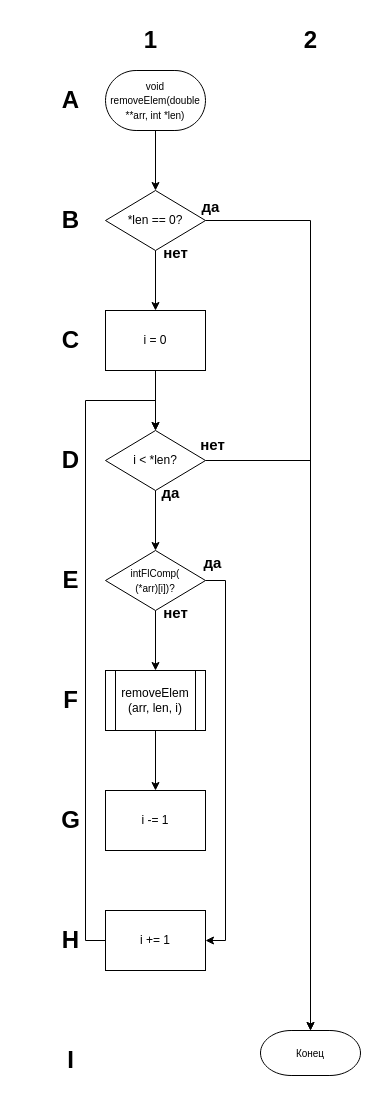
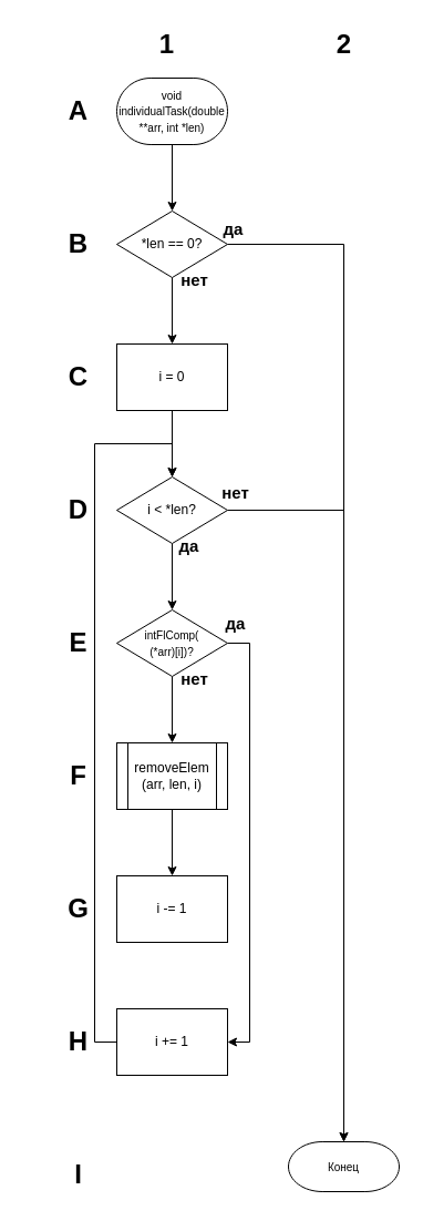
  <mxCell id="0" />
  <mxCell id="1" parent="0" />
  <mxCell id="2" value="" style="edgeStyle=orthogonalEdgeStyle;rounded=0;orthogonalLoop=1;jettySize=auto;html=1;" parent="1" source="3" target="6" edge="1"><mxGeometry relative="1" as="geometry" /></mxCell>
- <mxCell id="3" value="&lt;font style=&quot;font-size: 10px;&quot;&gt;void removeElem(double **arr, int *len)&lt;/font&gt;" style="strokeWidth=1;html=1;shape=mxgraph.flowchart.terminator;whiteSpace=wrap;" parent="1" vertex="1"><mxGeometry x="105" y="70" width="100" height="60" as="geometry" /></mxCell>
+ <mxCell id="3" value="&lt;font style=&quot;font-size: 10px;&quot;&gt;void individualTask(double **arr, int *len)&lt;/font&gt;" style="strokeWidth=1;html=1;shape=mxgraph.flowchart.terminator;whiteSpace=wrap;" parent="1" vertex="1"><mxGeometry x="105" y="70" width="100" height="60" as="geometry" /></mxCell>
  <mxCell id="4" value="" style="edgeStyle=orthogonalEdgeStyle;rounded=0;orthogonalLoop=1;jettySize=auto;html=1;" parent="1" source="6" target="7" edge="1"><mxGeometry relative="1" as="geometry" /></mxCell>
  <mxCell id="5" value="" style="edgeStyle=orthogonalEdgeStyle;rounded=0;orthogonalLoop=1;jettySize=auto;html=1;" parent="1" source="6" target="9" edge="1"><mxGeometry relative="1" as="geometry" /></mxCell>
  <mxCell id="6" value="*len == 0?" style="rhombus;whiteSpace=wrap;html=1;" parent="1" vertex="1"><mxGeometry x="105" y="190" width="100" height="60" as="geometry" /></mxCell>
  <mxCell id="7" value="&lt;font style=&quot;font-size: 10px;&quot;&gt;Конец&lt;/font&gt;" style="strokeWidth=1;html=1;shape=mxgraph.flowchart.terminator;whiteSpace=wrap;" parent="1" vertex="1"><mxGeometry x="260" y="1030" width="100" height="45" as="geometry" /></mxCell>
  <mxCell id="8" value="" style="edgeStyle=orthogonalEdgeStyle;rounded=0;orthogonalLoop=1;jettySize=auto;html=1;" parent="1" source="9" target="14" edge="1"><mxGeometry relative="1" as="geometry" /></mxCell>
  <mxCell id="9" value="i = 0" style="rounded=0;whiteSpace=wrap;html=1;" parent="1" vertex="1"><mxGeometry x="105" y="310" width="100" height="60" as="geometry" /></mxCell>
  <mxCell id="10" value="&lt;font style=&quot;font-size: 15px;&quot;&gt;да&lt;/font&gt;" style="text;strokeColor=none;fillColor=none;html=1;fontSize=24;fontStyle=1;verticalAlign=middle;align=center;" parent="1" vertex="1"><mxGeometry x="160" y="184" width="100" height="40" as="geometry" /></mxCell>
  <mxCell id="11" value="&lt;font style=&quot;font-size: 15px;&quot;&gt;нет&lt;/font&gt;" style="text;strokeColor=none;fillColor=none;html=1;fontSize=24;fontStyle=1;verticalAlign=middle;align=center;" parent="1" vertex="1"><mxGeometry x="125" y="230" width="100" height="40" as="geometry" /></mxCell>
  <mxCell id="12" value="" style="edgeStyle=orthogonalEdgeStyle;rounded=0;orthogonalLoop=1;jettySize=auto;html=1;" parent="1" source="14" target="7" edge="1"><mxGeometry relative="1" as="geometry" /></mxCell>
  <mxCell id="13" value="" style="edgeStyle=orthogonalEdgeStyle;rounded=0;orthogonalLoop=1;jettySize=auto;html=1;" parent="1" source="14" target="17" edge="1"><mxGeometry relative="1" as="geometry" /></mxCell>
  <mxCell id="14" value="i &amp;lt; *len?" style="rhombus;whiteSpace=wrap;html=1;" parent="1" vertex="1"><mxGeometry x="105" y="430" width="100" height="60" as="geometry" /></mxCell>
  <mxCell id="15" value="" style="edgeStyle=orthogonalEdgeStyle;rounded=0;orthogonalLoop=1;jettySize=auto;html=1;" parent="1" source="17" target="21" edge="1"><mxGeometry relative="1" as="geometry" /></mxCell>
  <mxCell id="16" style="edgeStyle=orthogonalEdgeStyle;rounded=0;orthogonalLoop=1;jettySize=auto;html=1;entryX=1;entryY=0.5;entryDx=0;entryDy=0;" edge="1" parent="1" source="17" target="23"><mxGeometry relative="1" as="geometry"><mxPoint x="235" y="940" as="targetPoint" /><Array as="points"><mxPoint x="225" y="580" /><mxPoint x="225" y="940" /></Array></mxGeometry></mxCell>
  <mxCell id="17" value="&lt;font style=&quot;font-size: 10px;&quot;&gt;intFlComp(&lt;br&gt;(*arr)[i])?&lt;/font&gt;" style="rhombus;whiteSpace=wrap;html=1;" parent="1" vertex="1"><mxGeometry x="105" y="550" width="100" height="60" as="geometry" /></mxCell>
  <mxCell id="18" value="&lt;font style=&quot;font-size: 15px;&quot;&gt;нет&lt;/font&gt;" style="text;strokeColor=none;fillColor=none;html=1;fontSize=24;fontStyle=1;verticalAlign=middle;align=center;" parent="1" vertex="1"><mxGeometry x="162" y="422" width="100" height="40" as="geometry" /></mxCell>
  <mxCell id="19" value="&lt;font style=&quot;font-size: 15px;&quot;&gt;да&lt;/font&gt;" style="text;strokeColor=none;fillColor=none;html=1;fontSize=24;fontStyle=1;verticalAlign=middle;align=center;" parent="1" vertex="1"><mxGeometry x="120" y="470" width="100" height="40" as="geometry" /></mxCell>
  <mxCell id="20" value="" style="edgeStyle=orthogonalEdgeStyle;rounded=0;orthogonalLoop=1;jettySize=auto;html=1;" parent="1" source="21" target="24" edge="1"><mxGeometry relative="1" as="geometry" /></mxCell>
  <mxCell id="21" value="removeElem (arr, len, i)" style="shape=process;whiteSpace=wrap;html=1;backgroundOutline=1;" parent="1" vertex="1"><mxGeometry x="105" y="670" width="100" height="60" as="geometry" /></mxCell>
  <mxCell id="22" style="edgeStyle=orthogonalEdgeStyle;rounded=0;orthogonalLoop=1;jettySize=auto;html=1;entryX=0.5;entryY=0;entryDx=0;entryDy=0;" parent="1" source="23" target="14" edge="1"><mxGeometry relative="1" as="geometry"><mxPoint x="-5" y="400" as="targetPoint" /><Array as="points"><mxPoint x="85" y="940" /><mxPoint x="85" y="400" /><mxPoint x="155" y="400" /></Array></mxGeometry></mxCell>
  <mxCell id="23" value="i += 1" style="rounded=0;whiteSpace=wrap;html=1;" parent="1" vertex="1"><mxGeometry x="105" y="910" width="100" height="60" as="geometry" /></mxCell>
  <mxCell id="24" value="i -= 1" style="rounded=0;whiteSpace=wrap;html=1;" parent="1" vertex="1"><mxGeometry x="105" y="790" width="100" height="60" as="geometry" /></mxCell>
  <mxCell id="25" value="&lt;font style=&quot;font-size: 15px;&quot;&gt;нет&lt;/font&gt;" style="text;strokeColor=none;fillColor=none;html=1;fontSize=24;fontStyle=1;verticalAlign=middle;align=center;" parent="1" vertex="1"><mxGeometry x="125" y="590" width="100" height="40" as="geometry" /></mxCell>
  <mxCell id="26" value="&lt;font style=&quot;font-size: 15px;&quot;&gt;да&lt;/font&gt;" style="text;strokeColor=none;fillColor=none;html=1;fontSize=24;fontStyle=1;verticalAlign=middle;align=center;" parent="1" vertex="1"><mxGeometry x="162" y="540" width="100" height="40" as="geometry" /></mxCell>
  <mxCell id="27" value="1" style="text;strokeColor=none;fillColor=none;html=1;fontSize=24;fontStyle=1;verticalAlign=middle;align=center;" parent="1" vertex="1"><mxGeometry x="100" width="100" height="40" as="geometry" y="20" /></mxCell>
  <mxCell id="28" value="2" style="text;strokeColor=none;fillColor=none;html=1;fontSize=24;fontStyle=1;verticalAlign=middle;align=center;" parent="1" vertex="1"><mxGeometry x="260" width="100" height="40" as="geometry" y="20" /></mxCell>
  <mxCell id="29" value="D" style="text;strokeColor=none;fillColor=none;html=1;fontSize=24;fontStyle=1;verticalAlign=middle;align=center;" parent="1" vertex="1"><mxGeometry x="20" y="440" width="100" height="40" as="geometry" /></mxCell>
  <mxCell id="30" value="C" style="text;strokeColor=none;fillColor=none;html=1;fontSize=24;fontStyle=1;verticalAlign=middle;align=center;" parent="1" vertex="1"><mxGeometry x="20" y="320" width="100" height="40" as="geometry" /></mxCell>
  <mxCell id="31" value="B" style="text;strokeColor=none;fillColor=none;html=1;fontSize=24;fontStyle=1;verticalAlign=middle;align=center;" parent="1" vertex="1"><mxGeometry x="20" y="200" width="100" height="40" as="geometry" /></mxCell>
  <mxCell id="32" value="A" style="text;strokeColor=none;fillColor=none;html=1;fontSize=24;fontStyle=1;verticalAlign=middle;align=center;" parent="1" vertex="1"><mxGeometry x="20" y="80" width="100" height="40" as="geometry" /></mxCell>
  <mxCell id="33" value="E" style="text;strokeColor=none;fillColor=none;html=1;fontSize=24;fontStyle=1;verticalAlign=middle;align=center;" parent="1" vertex="1"><mxGeometry x="20" y="560" width="100" height="40" as="geometry" /></mxCell>
  <mxCell id="34" value="F" style="text;strokeColor=none;fillColor=none;html=1;fontSize=24;fontStyle=1;verticalAlign=middle;align=center;" parent="1" vertex="1"><mxGeometry x="20" y="680" width="100" height="40" as="geometry" /></mxCell>
  <mxCell id="35" value="G" style="text;strokeColor=none;fillColor=none;html=1;fontSize=24;fontStyle=1;verticalAlign=middle;align=center;" vertex="1" parent="1"><mxGeometry x="20" y="800" width="100" height="40" as="geometry" /></mxCell>
  <mxCell id="36" value="H" style="text;strokeColor=none;fillColor=none;html=1;fontSize=24;fontStyle=1;verticalAlign=middle;align=center;" vertex="1" parent="1"><mxGeometry x="20" y="920" width="100" height="40" as="geometry" /></mxCell>
  <mxCell id="37" value="I" style="text;strokeColor=none;fillColor=none;html=1;fontSize=24;fontStyle=1;verticalAlign=middle;align=center;" vertex="1" parent="1"><mxGeometry x="20" y="1040" width="100" height="40" as="geometry" /></mxCell>
